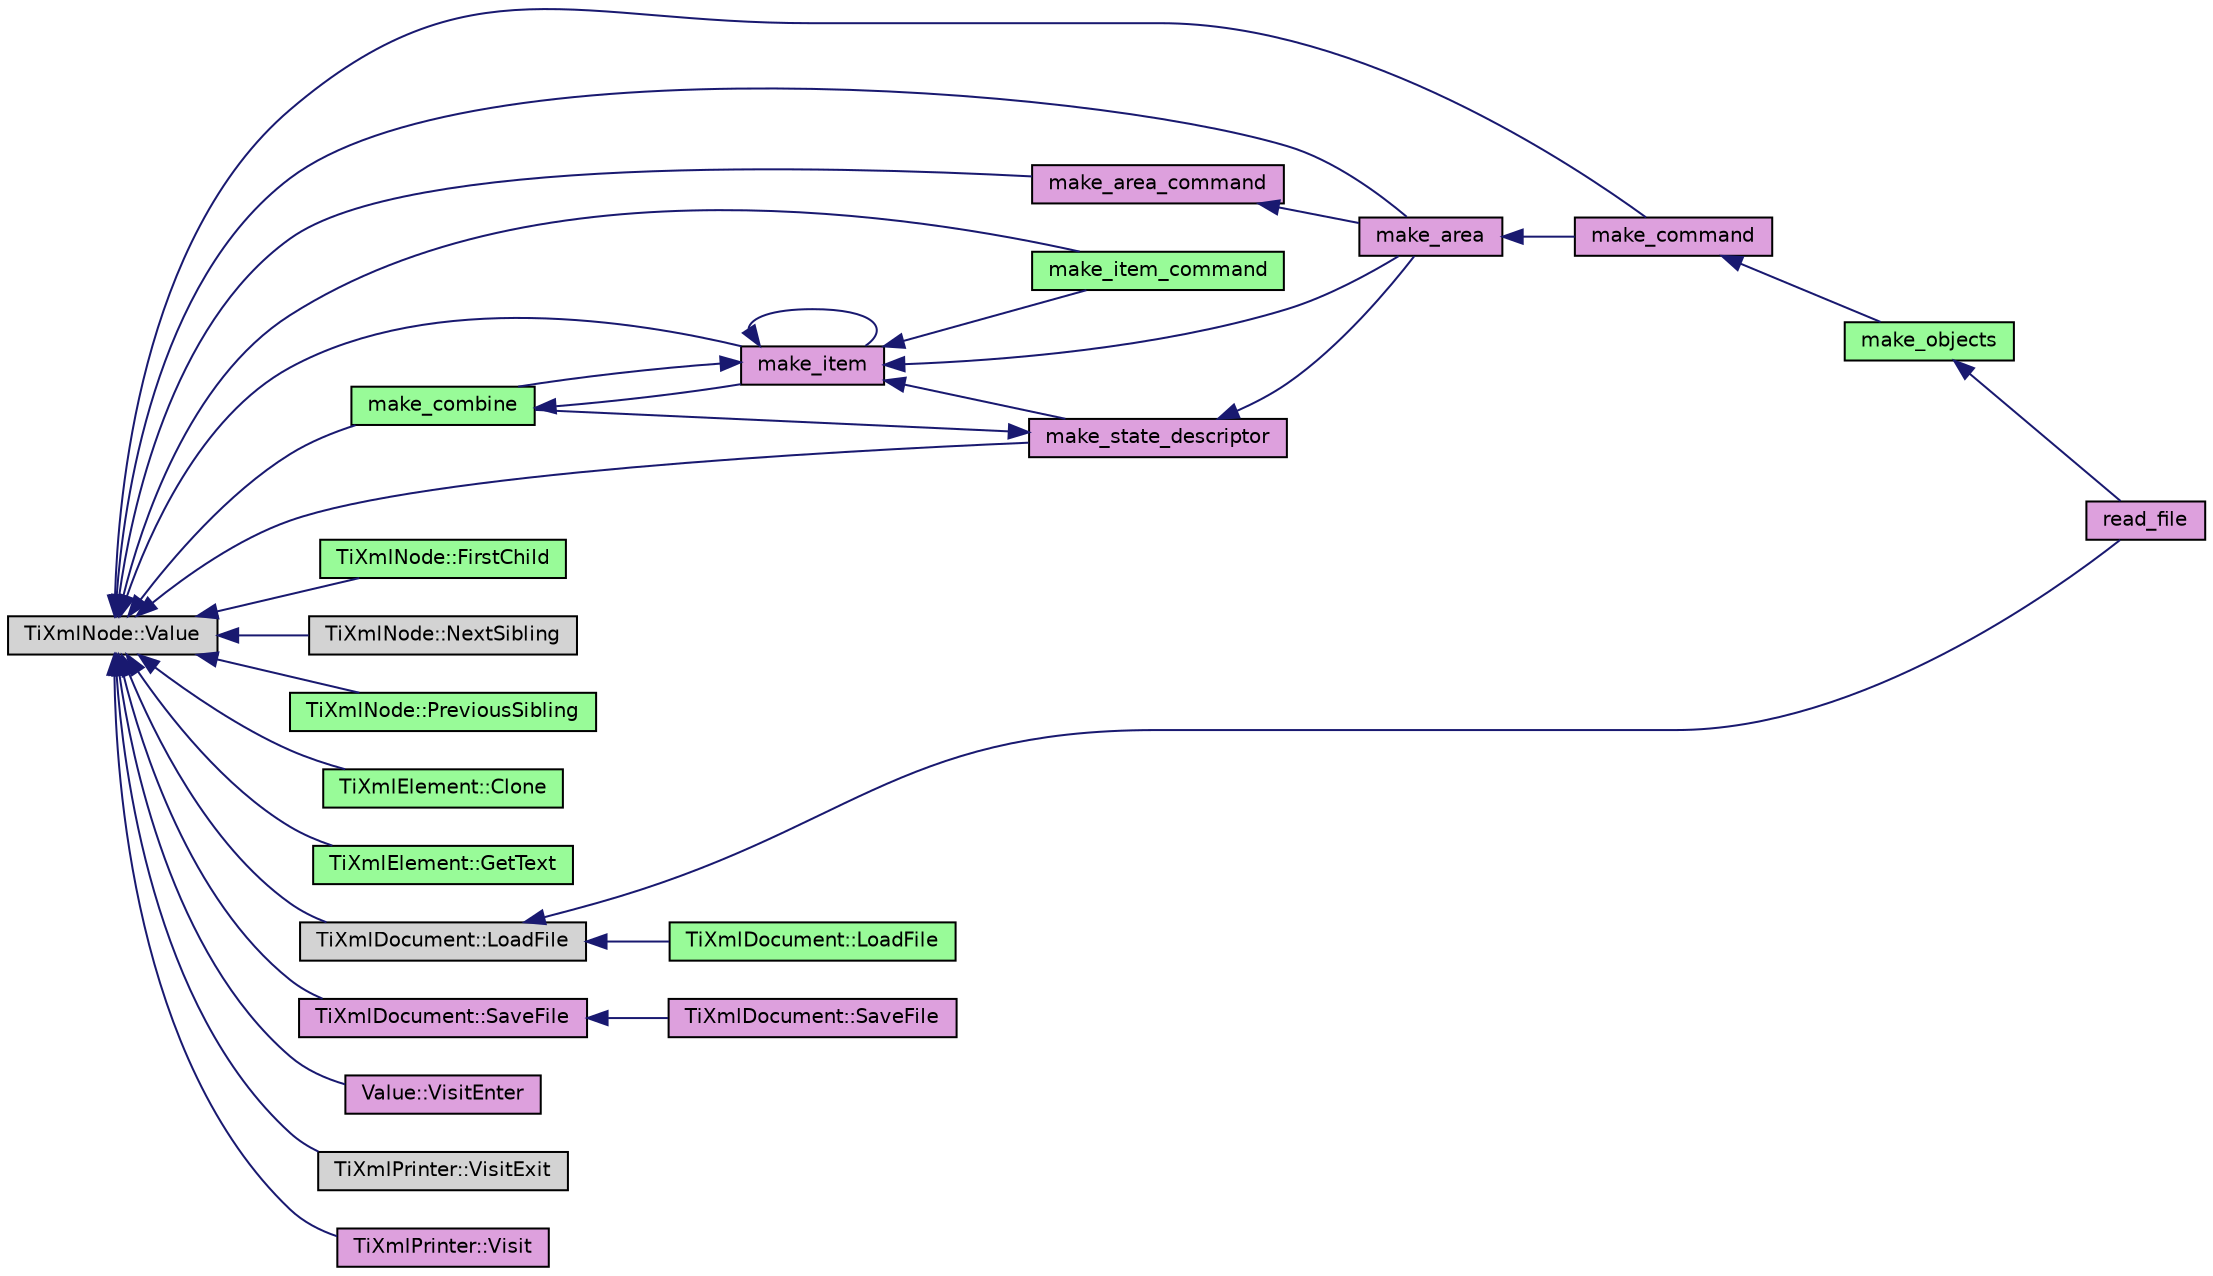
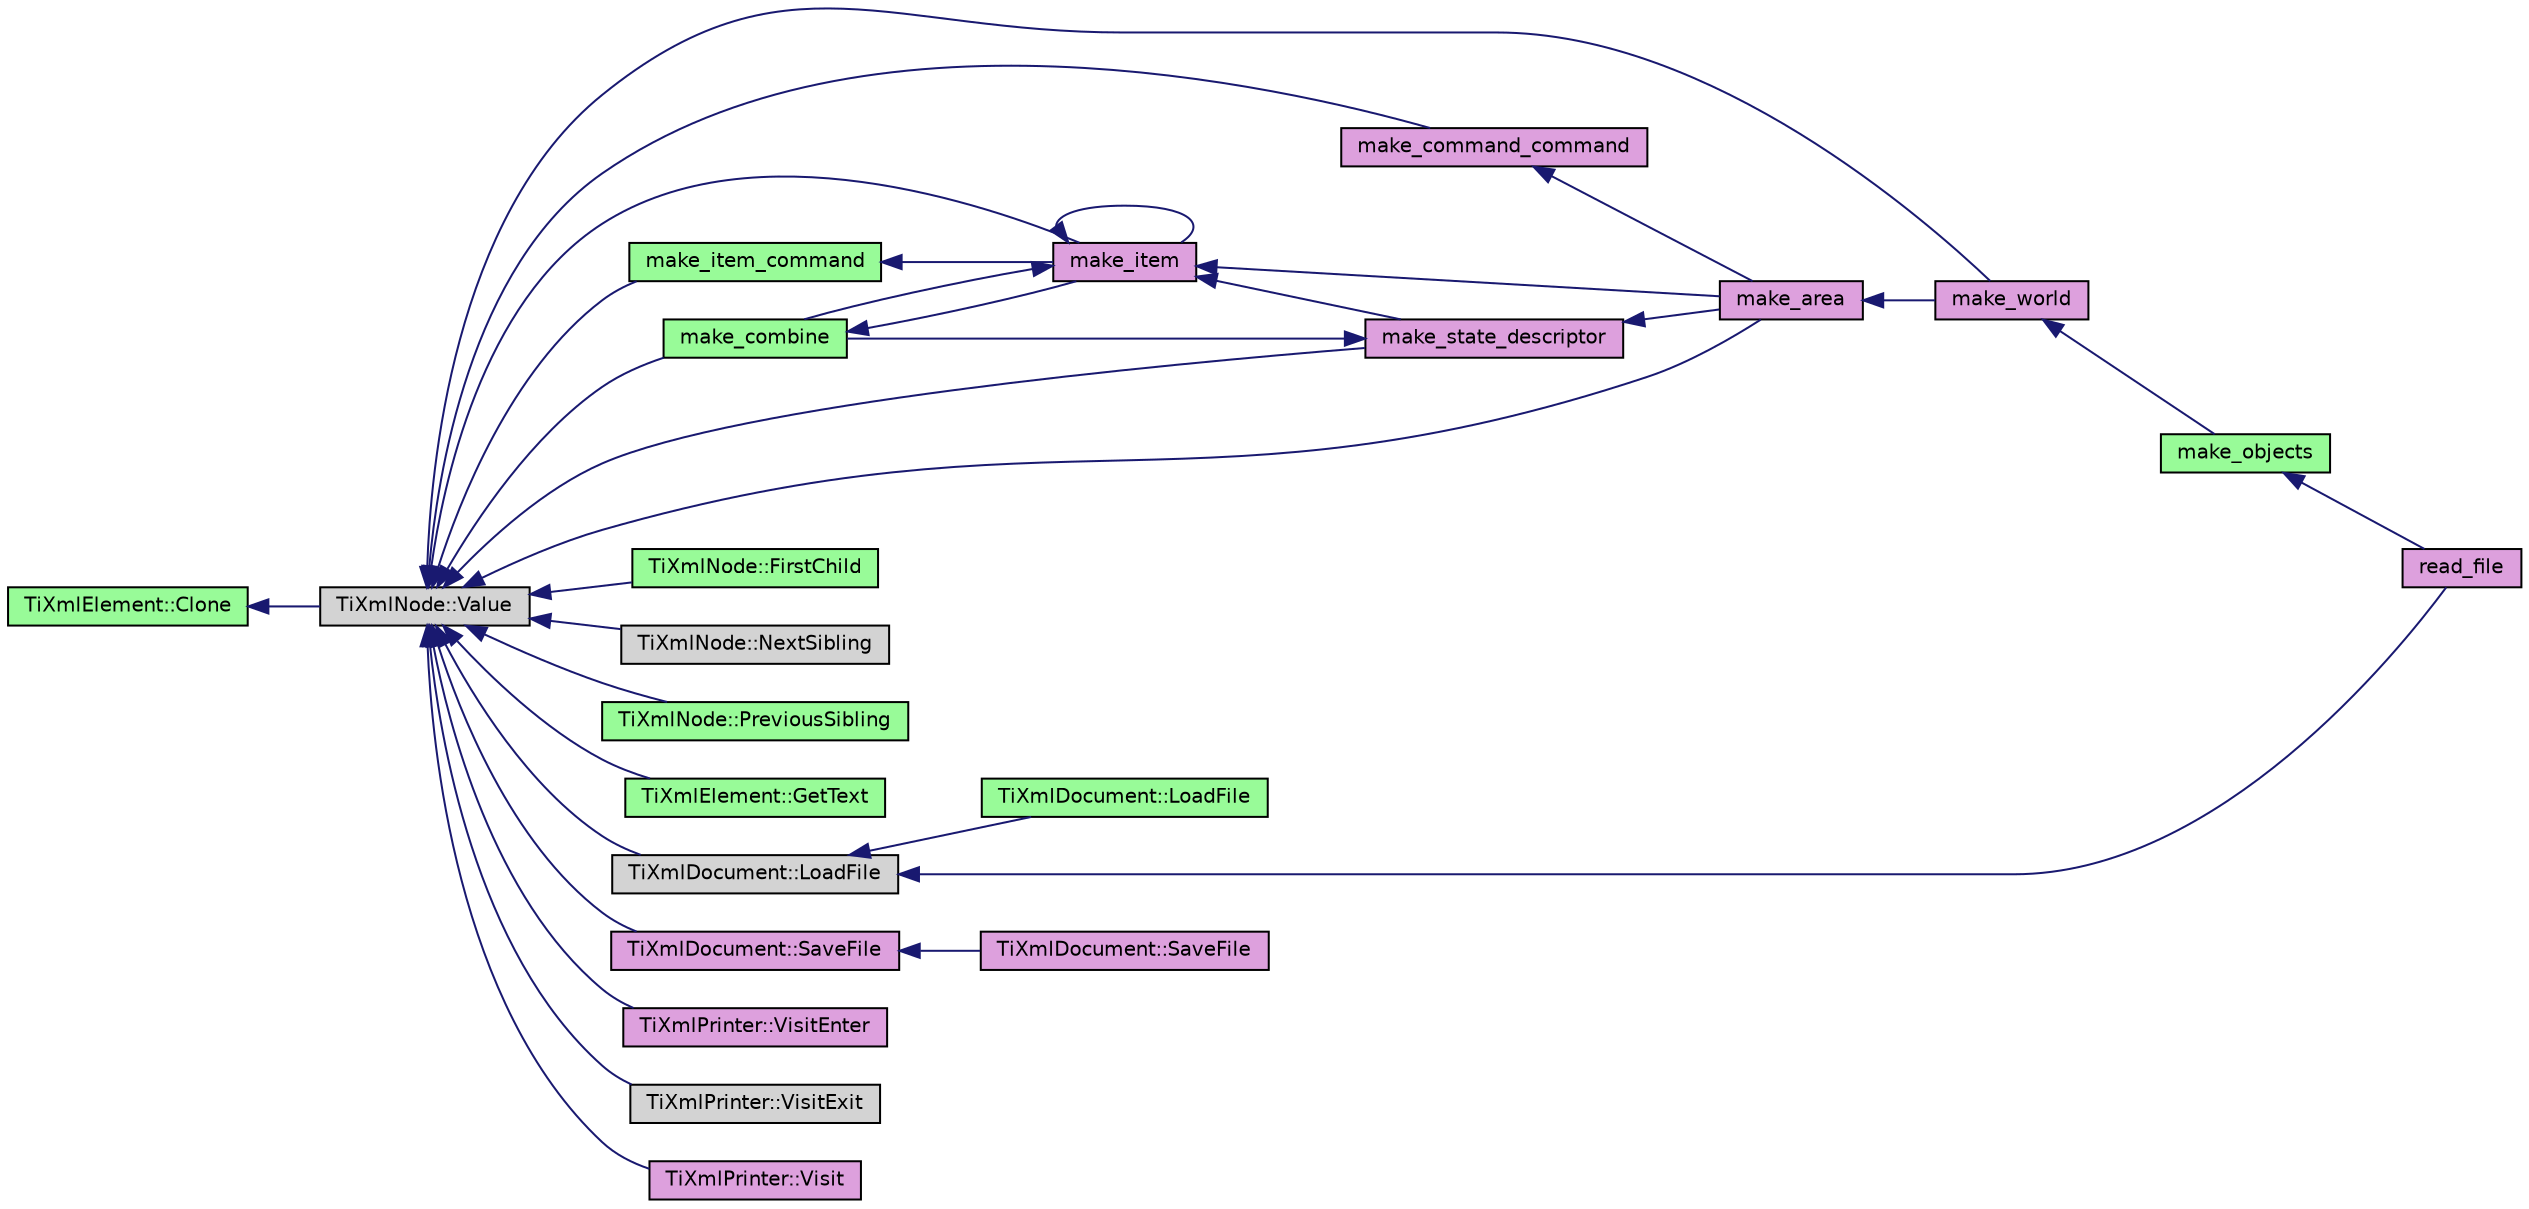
  digraph {
    rankdir=LR
    node [color=black fillcolor=plum fontname=Helvetica fontsize=10 shape=record style=filled]
    edge [color=midnightblue dir=back fontname=Helvetica fontsize=10 labelfontname=Helvetica labelfontsize=10 style=solid]
    n1 [fillcolor=lightgrey fontcolor=black height=0.2 label="TiXmlNode::Value" width=0.4]
    n2 [fillcolor=palegreen height=0.2 label=make_combine width=0.4]
    n3 [height=0.2 label=make_item width=0.4]
    n4 [height=0.2 label=make_area width=0.4]
-   n5 [height=0.2 label=make_command width=0.4]
+   n5 [height=0.2 label=make_world width=0.4]
    n6 [fillcolor=palegreen height=0.2 label=make_item_command width=0.4]
-   n7 [height=0.2 label=make_area_command width=0.4]
+   n7 [height=0.2 label=make_command_command width=0.4]
    n8 [height=0.2 label=make_state_descriptor width=0.4]
    n9 [fillcolor=palegreen height=0.2 label="TiXmlNode::FirstChild" width=0.4]
    n10 [fillcolor=lightgrey height=0.2 label="TiXmlNode::NextSibling" width=0.4]
    n11 [fillcolor=palegreen height=0.2 label="TiXmlNode::PreviousSibling" width=0.4]
    n12 [fillcolor=palegreen height=0.2 label="TiXmlElement::Clone" width=0.4]
    n13 [fillcolor=palegreen height=0.2 label="TiXmlElement::GetText" width=0.4]
    n14 [fillcolor=lightgrey height=0.2 label="TiXmlDocument::LoadFile" width=0.4]
    n15 [height=0.2 label="TiXmlDocument::SaveFile" width=0.4]
-   n16 [height=0.2 label="Value::VisitEnter" width=0.4]
+   n16 [height=0.2 label="TiXmlPrinter::VisitEnter" width=0.4]
    n17 [fillcolor=lightgrey height=0.2 label="TiXmlPrinter::VisitExit" width=0.4]
    n18 [height=0.2 label="TiXmlPrinter::Visit" width=0.4]
    n19 [fillcolor=palegreen height=0.2 label=make_objects width=0.4]
    n20 [height=0.2 label=read_file width=0.4]
    n21 [fillcolor=palegreen height=0.2 label="TiXmlDocument::LoadFile" width=0.4]
    n22 [height=0.2 label="TiXmlDocument::SaveFile" width=0.4]
    n1 -> n2
    n1 -> n3
    n1 -> n4
    n1 -> n5
    n1 -> n6
    n1 -> n7
    n1 -> n8
    n1 -> n9
    n1 -> n10
    n1 -> n11
-   n1 -> n12
+   n12 -> n1
    n1 -> n13
    n1 -> n14
    n1 -> n15
    n1 -> n16
    n1 -> n17
    n1 -> n18
    n2 -> n3
    n3 -> n2
    n3 -> n3
    n3 -> n4
    n3 -> n8
    n4 -> n5
    n5 -> n19
-   n3 -> n6
+   n6 -> n3
    n7 -> n4
    n8 -> n2
    n8 -> n4
    n14 -> n20
    n14 -> n21
    n15 -> n22
    n19 -> n20
  }
